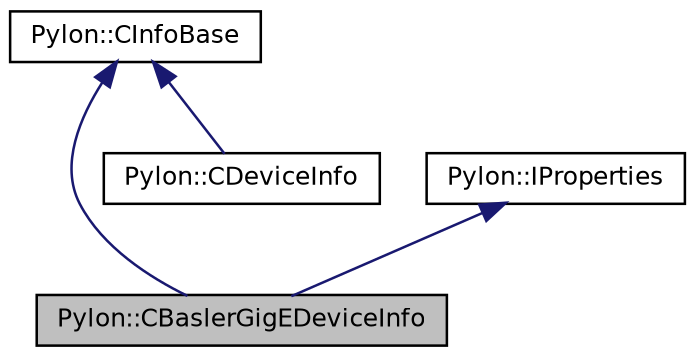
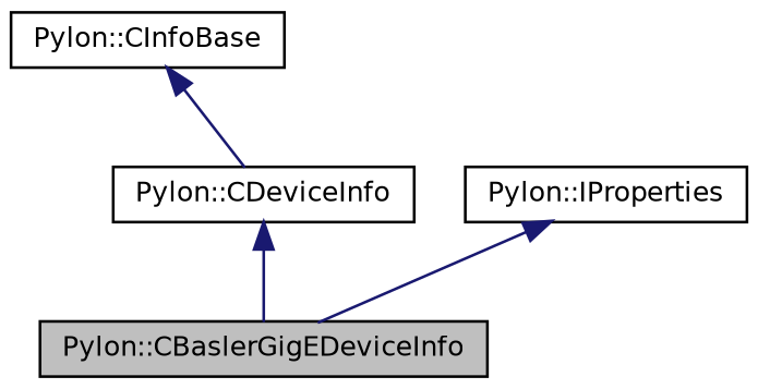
  digraph {
    node [color=black fillcolor=white fontname=Helvetica fontsize=10 shape=record style=filled]
    edge [color=midnightblue dir=back fontname=Helvetica fontsize=10 labelfontname=Helvetica labelfontsize=10 style=solid]
    n1 [fillcolor=grey75 fontcolor=black height=0.2 label="Pylon::CBaslerGigEDeviceInfo" width=0.4]
    n2 [height=0.2 label="Pylon::CDeviceInfo" width=0.4]
    n3 [height=0.2 label="Pylon::CInfoBase" width=0.4]
    n4 [height=0.2 label="Pylon::IProperties" width=0.4]
-   n3 -> n1
+   n2 -> n1
    n3 -> n2
    n4 -> n1
  }
